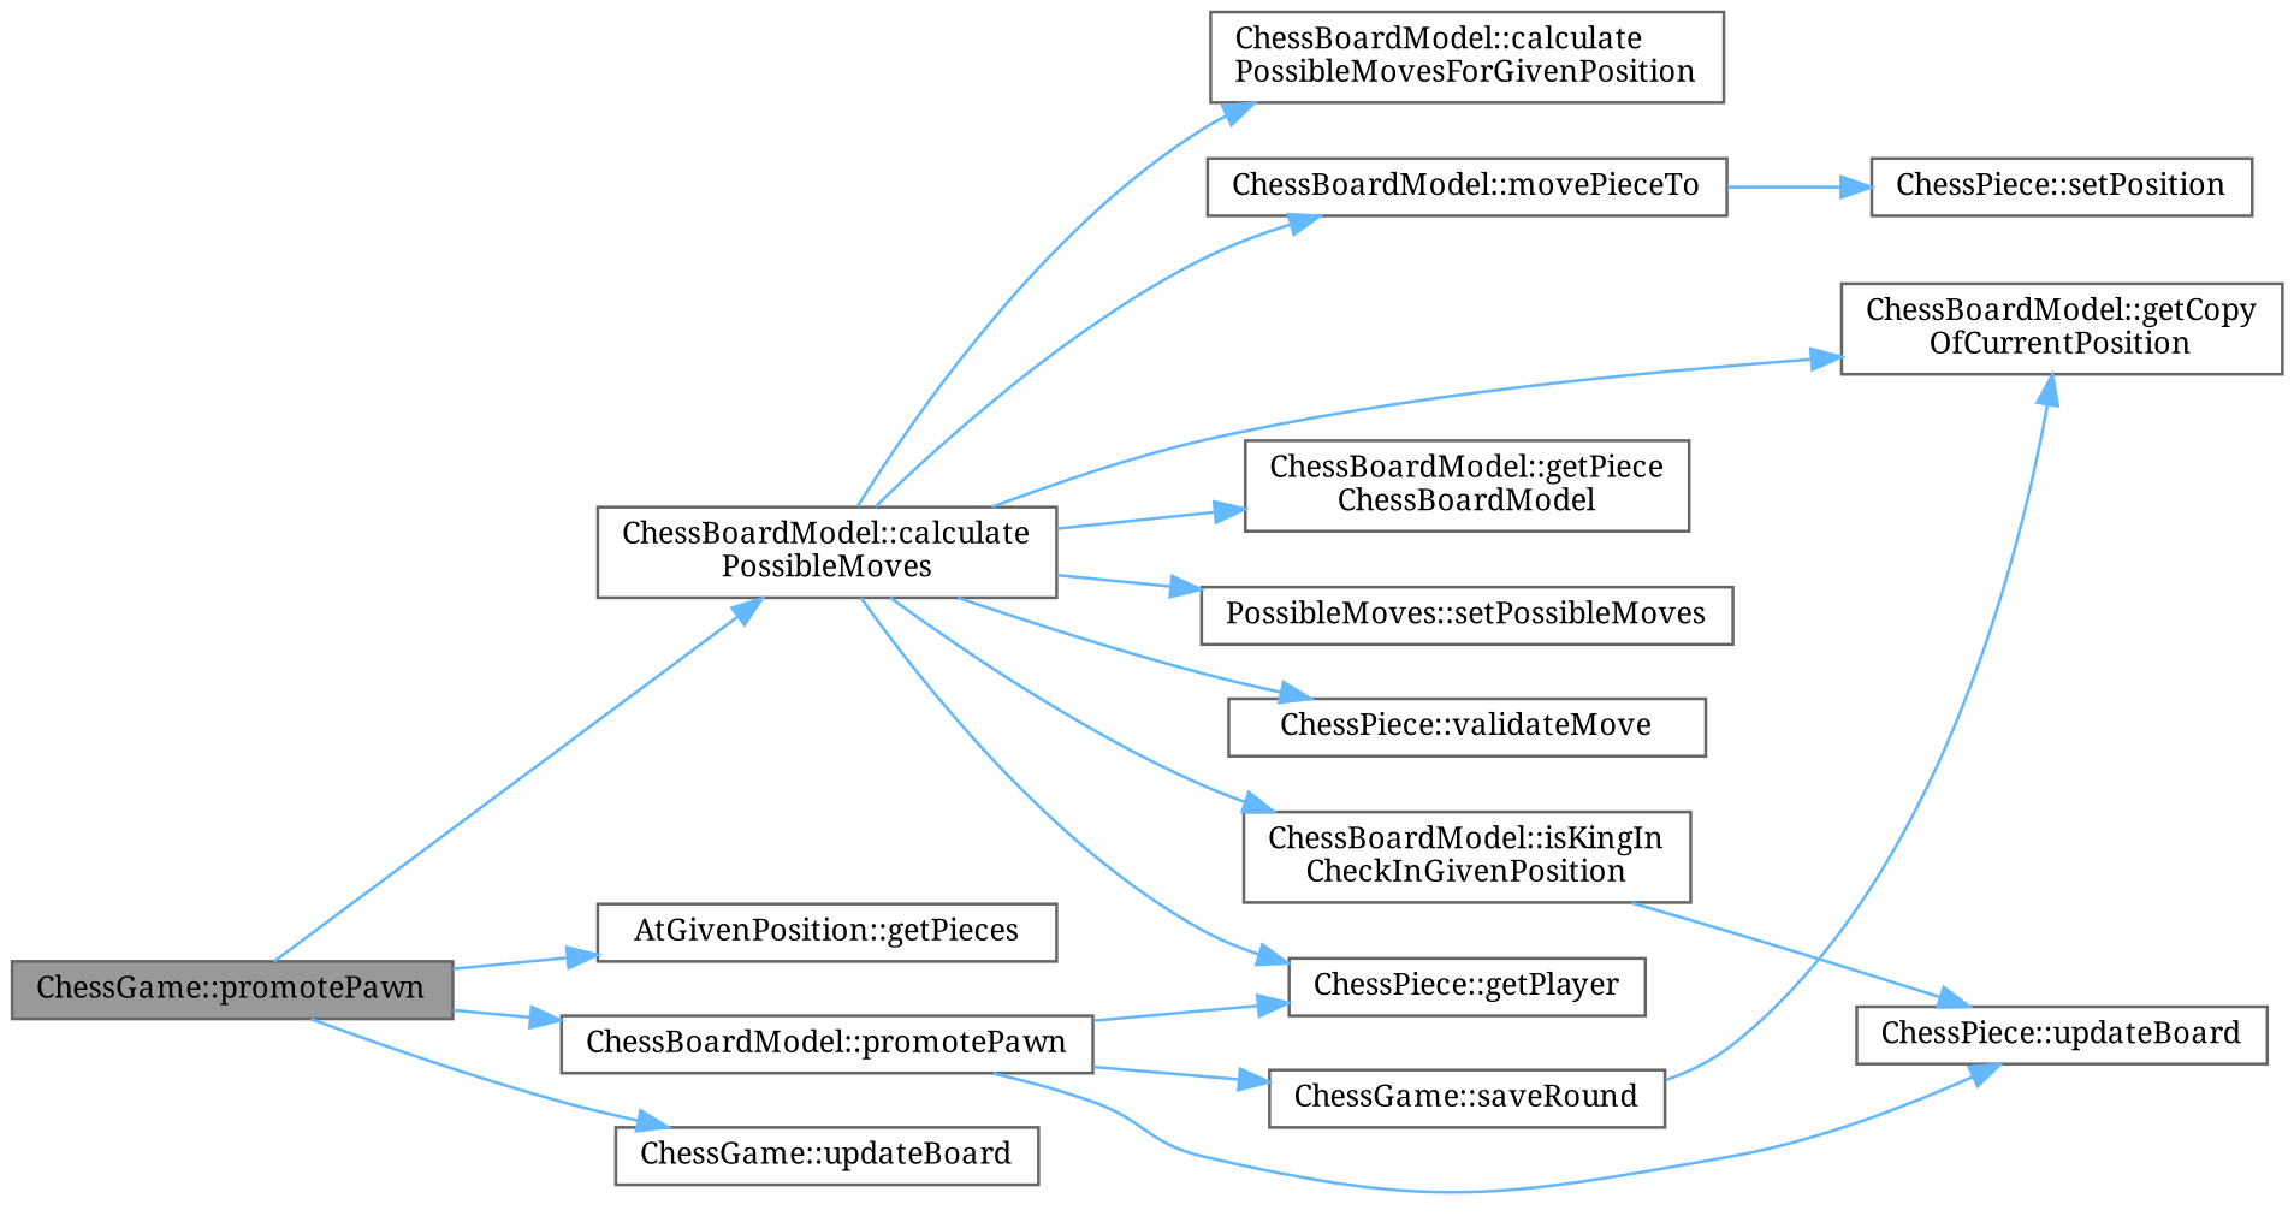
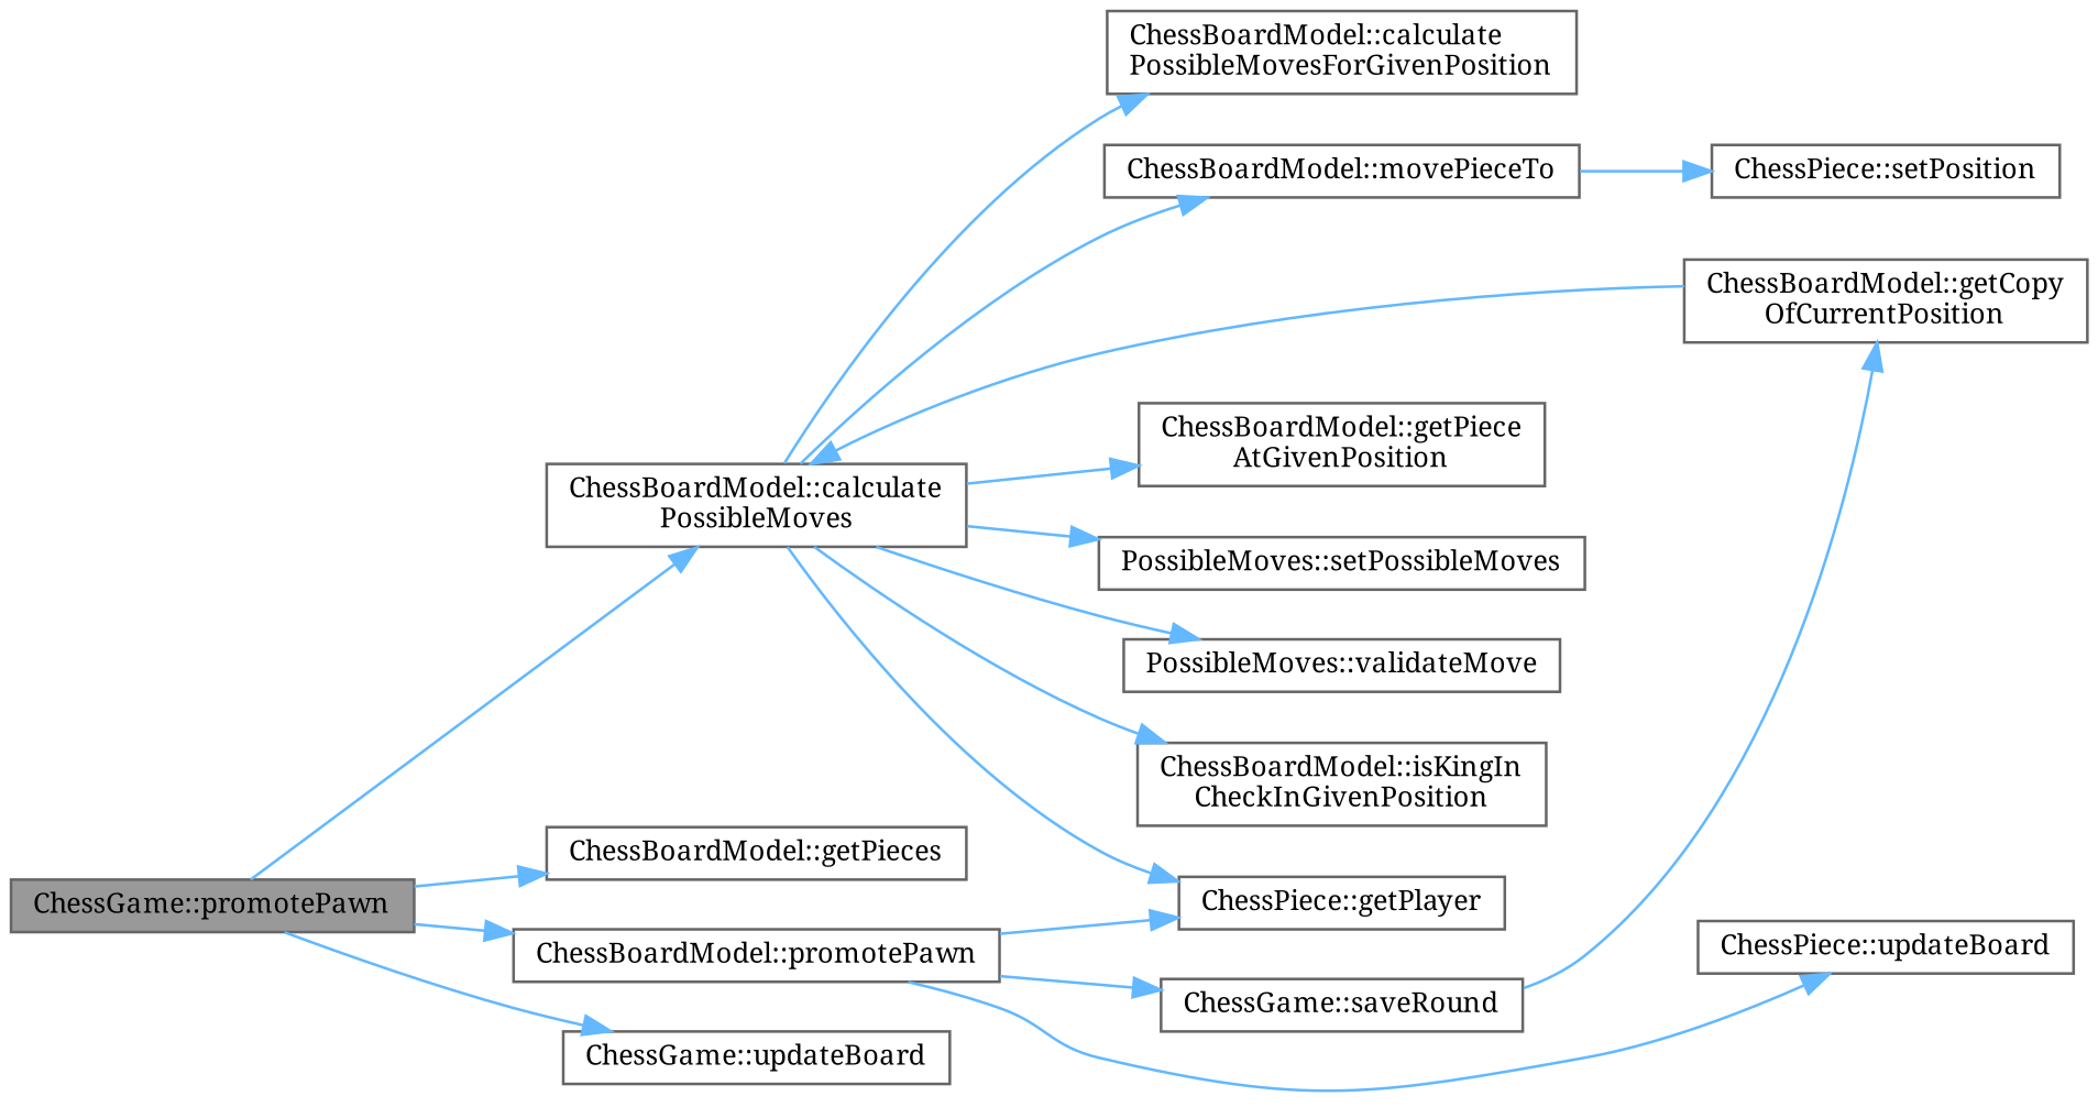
  digraph {
    fontname="Noto Serif"
    rankdir=LR
    node [color=grey40 fillcolor=white fontname="Noto Serif" fontsize=10 shape=box style=filled]
    edge [color=steelblue1 fontname="Noto Serif" fontsize=10 labelfontname=Helvetica labelfontsize=10 style=solid]
    n1 [color=gray40 fillcolor=grey60 fontcolor=black height=0.2 label="ChessGame::promotePawn" width=0.4]
    n2 [height=0.2 label="ChessBoardModel::calculate\lPossibleMoves" width=0.4]
-   n3 [height=0.2 label="AtGivenPosition::getPieces" width=0.4]
+   n3 [height=0.2 label="ChessBoardModel::getPieces" width=0.4]
    n4 [height=0.2 label="ChessBoardModel::promotePawn" width=0.4]
    n5 [height=0.2 label="ChessGame::updateBoard" width=0.4]
    n6 [height=0.2 label="ChessBoardModel::calculate\lPossibleMovesForGivenPosition" width=0.4]
    n7 [height=0.2 label="ChessBoardModel::getCopy\lOfCurrentPosition" width=0.4]
-   n8 [height=0.2 label="ChessBoardModel::getPiece\lChessBoardModel" width=0.4]
+   n8 [height=0.2 label="ChessBoardModel::getPiece\lAtGivenPosition" width=0.4]
    n9 [height=0.2 label="ChessPiece::getPlayer" width=0.4]
    n10 [height=0.2 label="ChessBoardModel::isKingIn\lCheckInGivenPosition" width=0.4]
    n11 [height=0.2 label="ChessBoardModel::movePieceTo" width=0.4]
    n12 [height=0.2 label="PossibleMoves::setPossibleMoves" width=0.4]
-   n13 [height=0.2 label="ChessPiece::validateMove" width=0.4]
+   n13 [height=0.2 label="PossibleMoves::validateMove" width=0.4]
    n14 [height=0.2 label="ChessGame::saveRound" width=0.4]
    n15 [height=0.2 label="ChessPiece::updateBoard" width=0.4]
    n16 [height=0.2 label="ChessPiece::setPosition" width=0.4]
    n1 -> n2
    n1 -> n3
    n1 -> n4
    n1 -> n5
    n2 -> n6
-   n2 -> n7
+   n7 -> n2
    n2 -> n8
    n2 -> n9
    n2 -> n10
    n2 -> n11
    n2 -> n12
    n2 -> n13
    n4 -> n9
    n4 -> n14
    n4 -> n15
-   n10 -> n15
    n11 -> n16
    n14 -> n7
  }
